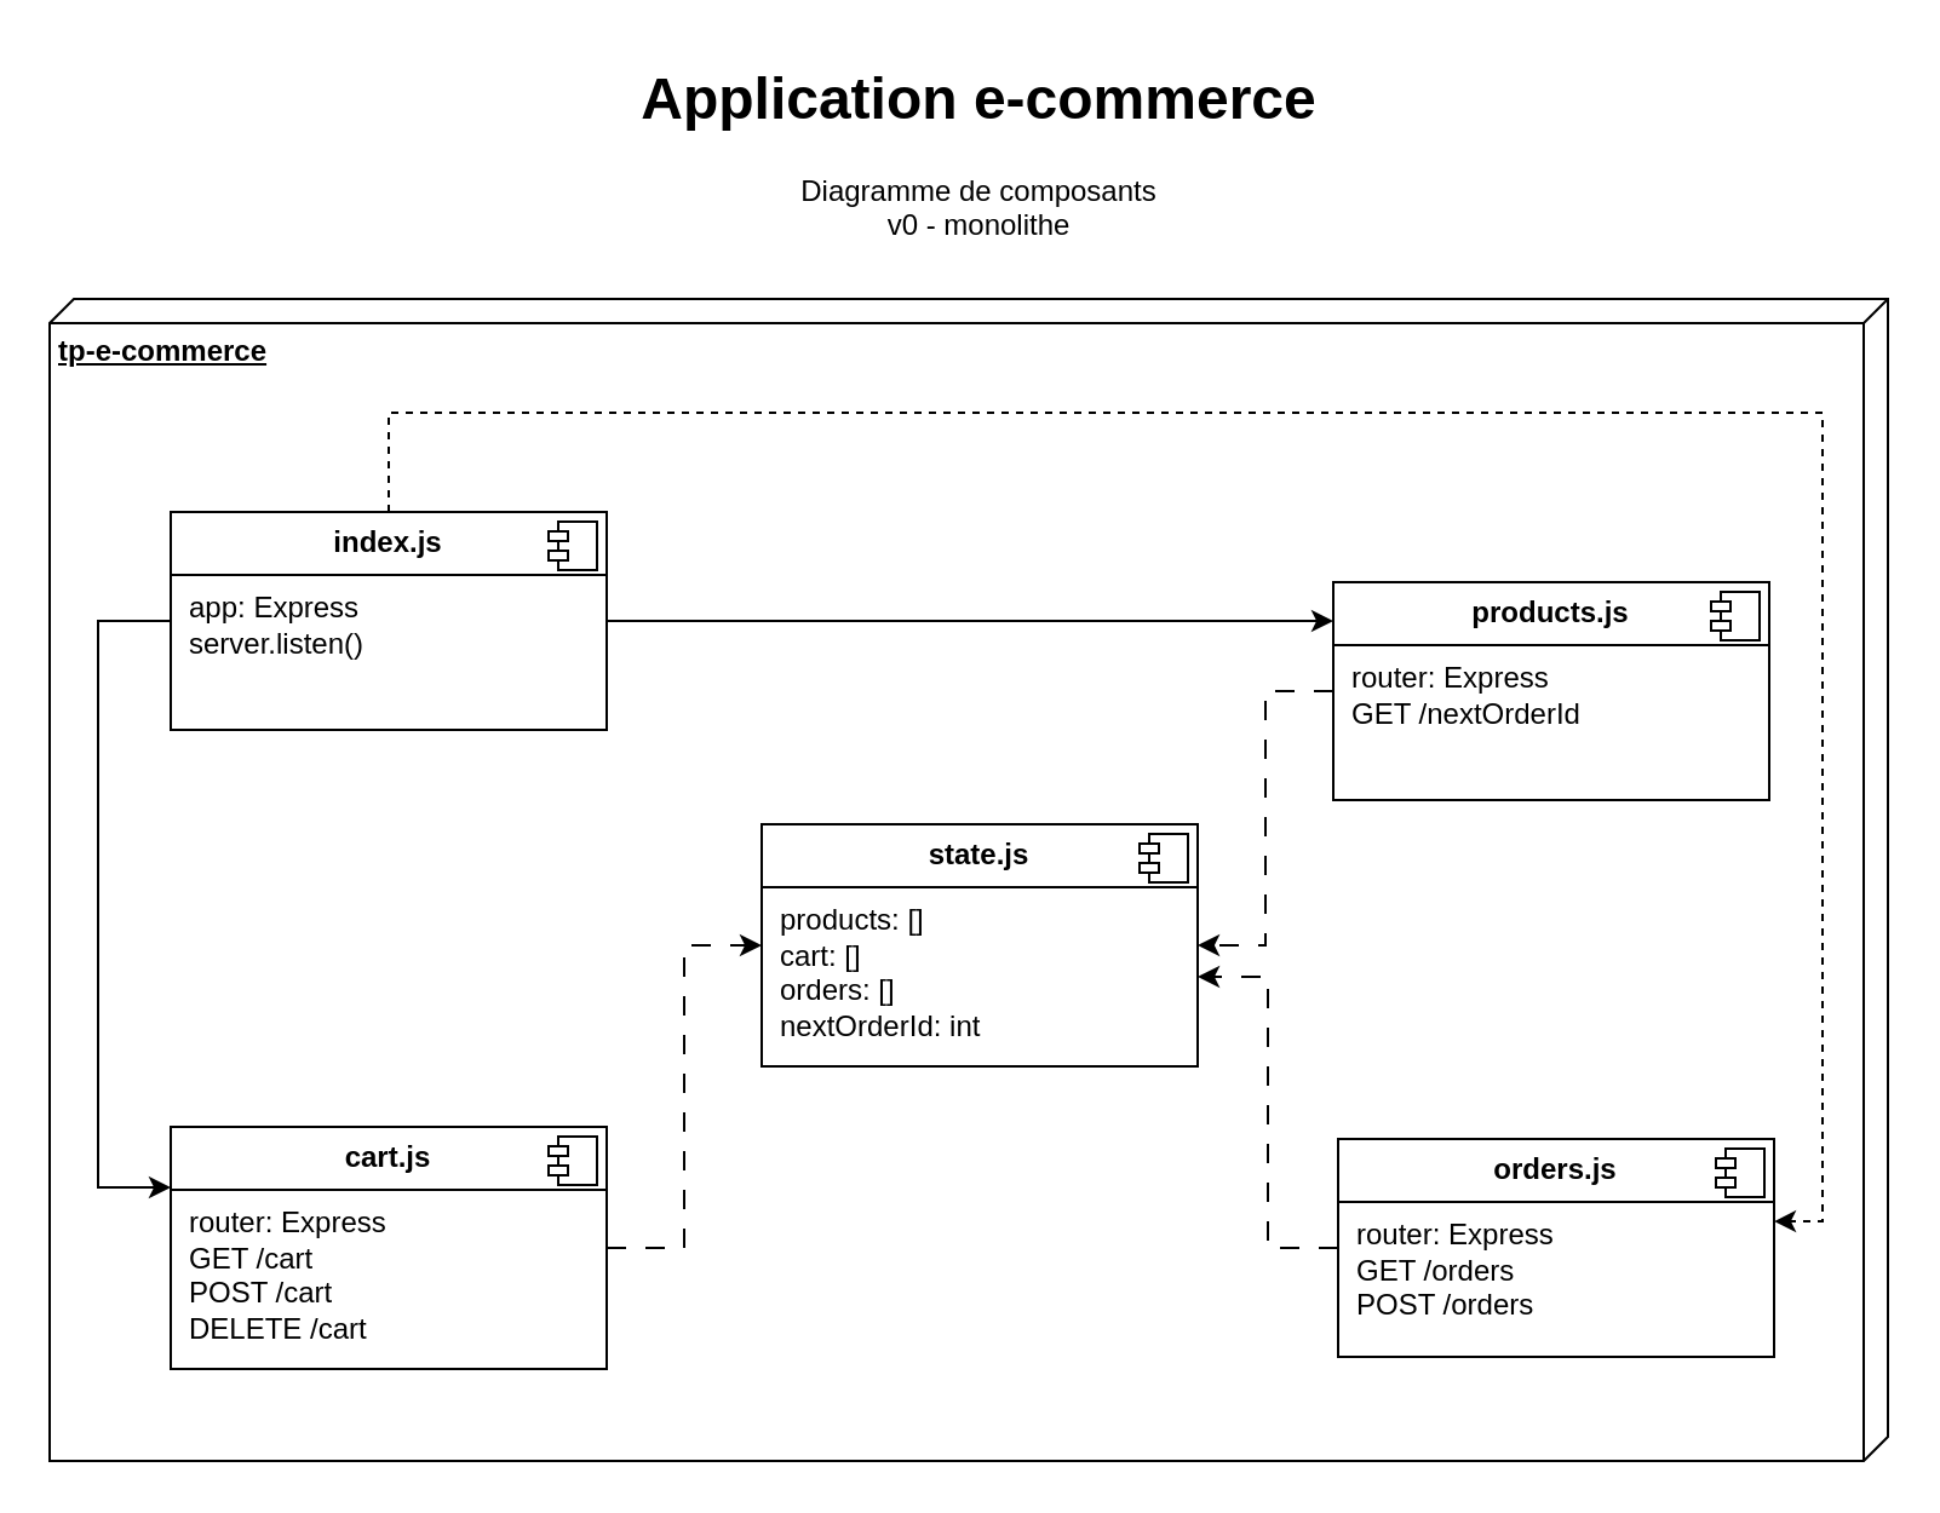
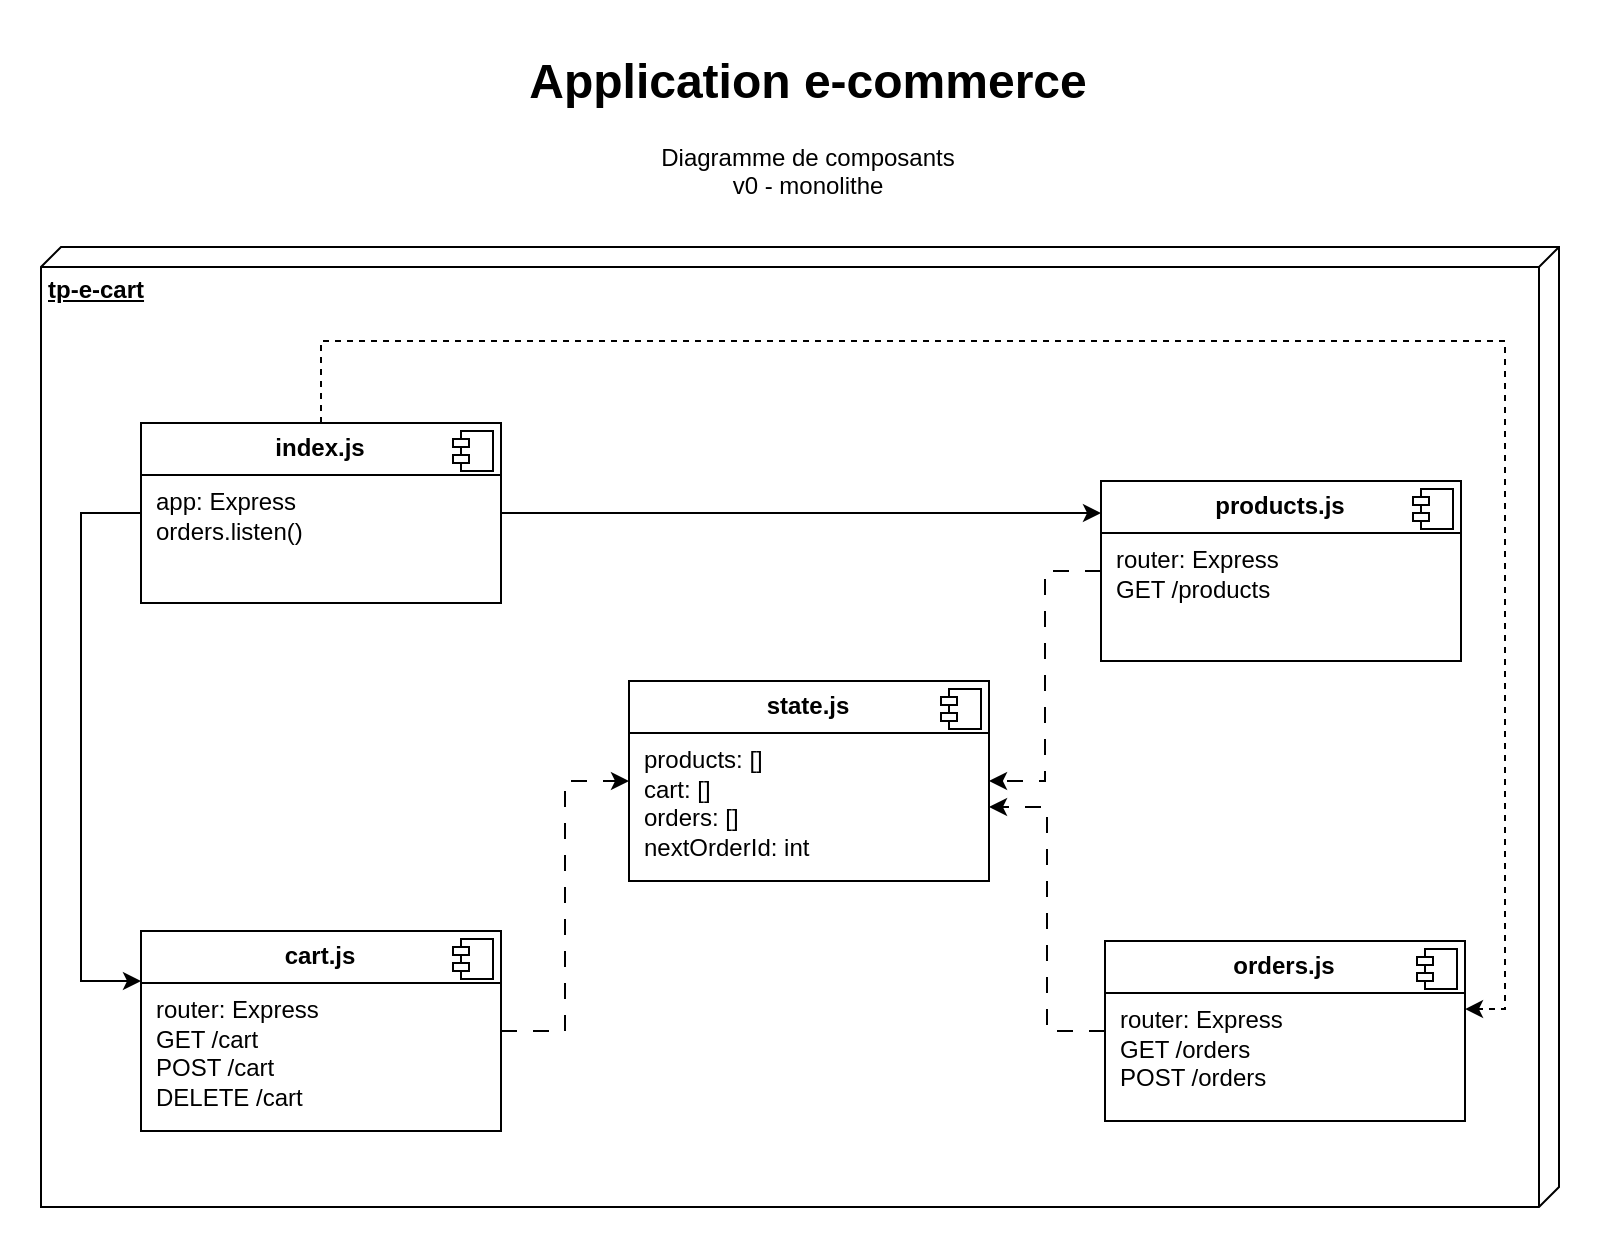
  <mxCell id="0" />
  <mxCell id="1" parent="0" />
- <mxCell id="2" value="&lt;b&gt;tp-e-commerce&lt;/b&gt;" style="verticalAlign=top;align=left;spacingTop=8;spacingLeft=2;spacingRight=12;shape=cube;size=10;direction=south;fontStyle=4;html=1;whiteSpace=wrap;" vertex="1" parent="1"><mxGeometry x="20" y="123" width="759" height="480" as="geometry" /></mxCell>
+ <mxCell id="2" value="&lt;b&gt;tp-e-cart&lt;/b&gt;" style="verticalAlign=top;align=left;spacingTop=8;spacingLeft=2;spacingRight=12;shape=cube;size=10;direction=south;fontStyle=4;html=1;whiteSpace=wrap;" vertex="1" parent="1"><mxGeometry x="20" y="123" width="759" height="480" as="geometry" /></mxCell>
  <mxCell id="3" value="&lt;h1 style=&quot;margin-top: 0px;&quot;&gt;Application e-commerce&lt;/h1&gt;&lt;p&gt;Diagramme de composants&lt;br&gt;v0 - monolithe&lt;/p&gt;" style="text;html=1;whiteSpace=wrap;overflow=hidden;rounded=0;align=center;" vertex="1" parent="1"><mxGeometry x="256" y="20" width="296" height="120" as="geometry" /></mxCell>
  <mxCell id="4" style="edgeStyle=orthogonalEdgeStyle;rounded=0;orthogonalLoop=1;jettySize=auto;html=1;" edge="1" parent="1" source="6"><mxGeometry relative="1" as="geometry"><mxPoint x="550" y="256" as="targetPoint" /></mxGeometry></mxCell>
  <mxCell id="5" style="edgeStyle=orthogonalEdgeStyle;rounded=0;orthogonalLoop=1;jettySize=auto;html=1;entryX=0;entryY=0.25;entryDx=0;entryDy=0;exitX=0;exitY=0.5;exitDx=0;exitDy=0;" edge="1" parent="1" source="6" target="12"><mxGeometry relative="1" as="geometry"><Array as="points"><mxPoint x="40" y="256" /><mxPoint x="40" y="490" /></Array></mxGeometry></mxCell>
- <mxCell id="6" value="&lt;p style=&quot;margin:0px;margin-top:6px;text-align:center;&quot;&gt;&lt;b&gt;index.js&lt;/b&gt;&lt;/p&gt;&lt;hr size=&quot;1&quot; style=&quot;border-style:solid;&quot;&gt;&lt;p style=&quot;margin:0px;margin-left:8px;&quot;&gt;app: Express&lt;br&gt;server.listen()&lt;/p&gt;" style="align=left;overflow=fill;html=1;dropTarget=0;whiteSpace=wrap;" vertex="1" parent="1"><mxGeometry x="70" y="211" width="180" height="90" as="geometry" /></mxCell>
+ <mxCell id="6" value="&lt;p style=&quot;margin:0px;margin-top:6px;text-align:center;&quot;&gt;&lt;b&gt;index.js&lt;/b&gt;&lt;/p&gt;&lt;hr size=&quot;1&quot; style=&quot;border-style:solid;&quot;&gt;&lt;p style=&quot;margin:0px;margin-left:8px;&quot;&gt;app: Express&lt;br&gt;orders.listen()&lt;/p&gt;" style="align=left;overflow=fill;html=1;dropTarget=0;whiteSpace=wrap;" vertex="1" parent="1"><mxGeometry x="70" y="211" width="180" height="90" as="geometry" /></mxCell>
  <mxCell id="7" value="" style="shape=component;jettyWidth=8;jettyHeight=4;" vertex="1" parent="6"><mxGeometry x="1" width="20" height="20" relative="1" as="geometry"><mxPoint x="-24" y="4" as="offset" /></mxGeometry></mxCell>
  <mxCell id="8" style="edgeStyle=orthogonalEdgeStyle;rounded=0;orthogonalLoop=1;jettySize=auto;html=1;entryX=1;entryY=0.5;entryDx=0;entryDy=0;dashed=1;dashPattern=8 8;" edge="1" parent="1" source="9" target="16"><mxGeometry relative="1" as="geometry" /></mxCell>
- <mxCell id="9" value="&lt;p style=&quot;margin:0px;margin-top:6px;text-align:center;&quot;&gt;&lt;b&gt;products.js&lt;/b&gt;&lt;/p&gt;&lt;hr size=&quot;1&quot; style=&quot;border-style:solid;&quot;&gt;&lt;p style=&quot;margin:0px;margin-left:8px;&quot;&gt;router: Express&lt;br&gt;GET /nextOrderId&lt;/p&gt;" style="align=left;overflow=fill;html=1;dropTarget=0;whiteSpace=wrap;" vertex="1" parent="1"><mxGeometry x="550" y="240" width="180" height="90" as="geometry" /></mxCell>
+ <mxCell id="9" value="&lt;p style=&quot;margin:0px;margin-top:6px;text-align:center;&quot;&gt;&lt;b&gt;products.js&lt;/b&gt;&lt;/p&gt;&lt;hr size=&quot;1&quot; style=&quot;border-style:solid;&quot;&gt;&lt;p style=&quot;margin:0px;margin-left:8px;&quot;&gt;router: Express&lt;br&gt;GET /products&lt;/p&gt;" style="align=left;overflow=fill;html=1;dropTarget=0;whiteSpace=wrap;" vertex="1" parent="1"><mxGeometry x="550" y="240" width="180" height="90" as="geometry" /></mxCell>
  <mxCell id="10" value="" style="shape=component;jettyWidth=8;jettyHeight=4;" vertex="1" parent="9"><mxGeometry x="1" width="20" height="20" relative="1" as="geometry"><mxPoint x="-24" y="4" as="offset" /></mxGeometry></mxCell>
  <mxCell id="11" style="edgeStyle=orthogonalEdgeStyle;rounded=0;orthogonalLoop=1;jettySize=auto;html=1;entryX=0;entryY=0.5;entryDx=0;entryDy=0;dashed=1;dashPattern=8 8;" edge="1" parent="1" source="12" target="16"><mxGeometry relative="1" as="geometry" /></mxCell>
  <mxCell id="12" value="&lt;p style=&quot;margin:0px;margin-top:6px;text-align:center;&quot;&gt;&lt;b&gt;cart.js&lt;/b&gt;&lt;/p&gt;&lt;hr size=&quot;1&quot; style=&quot;border-style:solid;&quot;&gt;&lt;p style=&quot;margin:0px;margin-left:8px;&quot;&gt;router: Express&lt;br&gt;GET /cart&lt;/p&gt;&lt;p style=&quot;margin:0px;margin-left:8px;&quot;&gt;POST /cart&lt;/p&gt;&lt;p style=&quot;margin:0px;margin-left:8px;&quot;&gt;DELETE /cart&lt;/p&gt;" style="align=left;overflow=fill;html=1;dropTarget=0;whiteSpace=wrap;" vertex="1" parent="1"><mxGeometry x="70" y="465" width="180" height="100" as="geometry" /></mxCell>
  <mxCell id="13" value="" style="shape=component;jettyWidth=8;jettyHeight=4;" vertex="1" parent="12"><mxGeometry x="1" width="20" height="20" relative="1" as="geometry"><mxPoint x="-24" y="4" as="offset" /></mxGeometry></mxCell>
  <mxCell id="14" value="&lt;p style=&quot;margin:0px;margin-top:6px;text-align:center;&quot;&gt;&lt;b&gt;orders.js&lt;/b&gt;&lt;/p&gt;&lt;hr size=&quot;1&quot; style=&quot;border-style:solid;&quot;&gt;&lt;p style=&quot;margin:0px;margin-left:8px;&quot;&gt;router: Express&lt;br&gt;GET /orders&lt;/p&gt;&lt;p style=&quot;margin:0px;margin-left:8px;&quot;&gt;POST /orders&lt;/p&gt;" style="align=left;overflow=fill;html=1;dropTarget=0;whiteSpace=wrap;" vertex="1" parent="1"><mxGeometry x="552" y="470" width="180" height="90" as="geometry" /></mxCell>
  <mxCell id="15" value="" style="shape=component;jettyWidth=8;jettyHeight=4;" vertex="1" parent="14"><mxGeometry x="1" width="20" height="20" relative="1" as="geometry"><mxPoint x="-24" y="4" as="offset" /></mxGeometry></mxCell>
  <mxCell id="16" value="&lt;p style=&quot;margin:0px;margin-top:6px;text-align:center;&quot;&gt;&lt;b&gt;state.js&lt;/b&gt;&lt;/p&gt;&lt;hr size=&quot;1&quot; style=&quot;border-style:solid;&quot;&gt;&lt;p style=&quot;margin:0px;margin-left:8px;&quot;&gt;products: []&lt;/p&gt;&lt;p style=&quot;margin:0px;margin-left:8px;&quot;&gt;cart: []&lt;/p&gt;&lt;p style=&quot;margin:0px;margin-left:8px;&quot;&gt;orders: []&lt;/p&gt;&lt;p style=&quot;margin:0px;margin-left:8px;&quot;&gt;nextOrderId: int&lt;/p&gt;" style="align=left;overflow=fill;html=1;dropTarget=0;whiteSpace=wrap;" vertex="1" parent="1"><mxGeometry x="314" y="340" width="180" height="100" as="geometry" /></mxCell>
  <mxCell id="17" value="" style="shape=component;jettyWidth=8;jettyHeight=4;" vertex="1" parent="16"><mxGeometry x="1" width="20" height="20" relative="1" as="geometry"><mxPoint x="-24" y="4" as="offset" /></mxGeometry></mxCell>
  <mxCell id="18" style="edgeStyle=orthogonalEdgeStyle;rounded=0;orthogonalLoop=1;jettySize=auto;html=1;entryX=1;entryY=0.63;entryDx=0;entryDy=0;entryPerimeter=0;dashed=1;dashPattern=8 8;" edge="1" parent="1" source="14" target="16"><mxGeometry relative="1" as="geometry" /></mxCell>
  <mxCell id="19" style="edgeStyle=orthogonalEdgeStyle;rounded=0;orthogonalLoop=1;jettySize=auto;html=1;entryX=1;entryY=0.378;entryDx=0;entryDy=0;entryPerimeter=0;dashed=1;" edge="1" parent="1" source="6" target="14"><mxGeometry relative="1" as="geometry"><Array as="points"><mxPoint x="160" y="170" /><mxPoint x="752" y="170" /><mxPoint x="752" y="504" /></Array></mxGeometry></mxCell>
